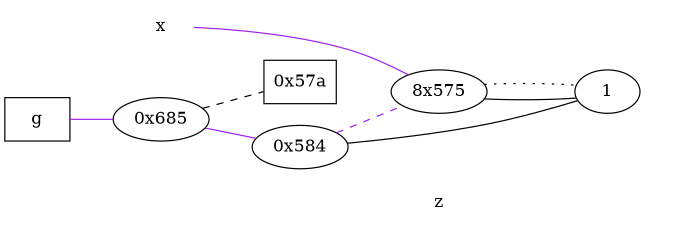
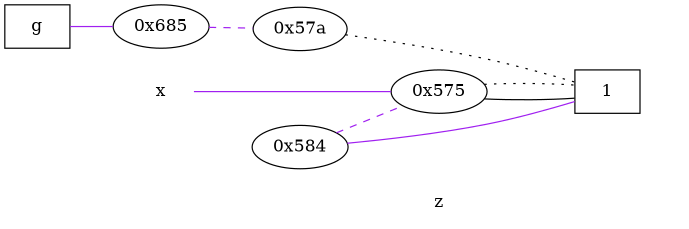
  digraph {
    rankdir=LR
    edge [color=purple dir=none]
    "CONST NODES" [shape=plaintext style=invis]
    " x " [shape=plaintext]
    " z " [shape=plaintext]
    "  g  " [shape=box]
    n5 [label="0x685"]
-   "0x57a" [shape=box]
+   "0x57a"
    "0x584"
-   "0x575" [label="8x575"]
-   n9 [label=1 shape=ellipse]
+   "0x575"
+   n9 [label=1 shape=box]
    subgraph sub_1 {
      "CONST NODES"
      " x "
      " z "
    }
    subgraph sub_2 {
      rank=same
      "  g  "
    }
    subgraph sub_3 {
      rank=same
      " x "
      n5
    }
    subgraph sub_4 {
      rank=same
      "0x57a"
      "0x584"
    }
    subgraph sub_5 {
      rank=same
      " z "
      "0x575"
    }
    subgraph sub_6 {
      rank=same
      "CONST NODES"
      subgraph sub_7 {
        rank=same
        n9
      }
    }
    " x " -> "0x575"
    " z " -> "CONST NODES" [style=invis color=""]
    "  g  " -> n5 [style=solid]
-   n5 -> "0x57a" [color=black style=dashed]
-   n5 -> "0x584"
+   n5 -> "0x57a" [style=dashed]
+   "0x57a" -> n9 [color=black style=dotted]
    "0x584" -> "0x575" [style=dashed]
-   "0x584" -> n9 [color=black]
+   "0x584" -> n9
    "0x575" -> n9 [color=black]
    "0x575" -> n9 [color=black style=dotted]
  }
